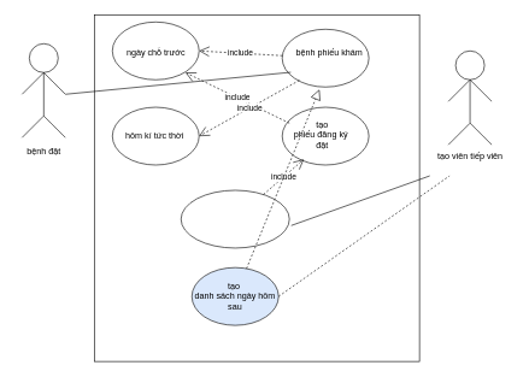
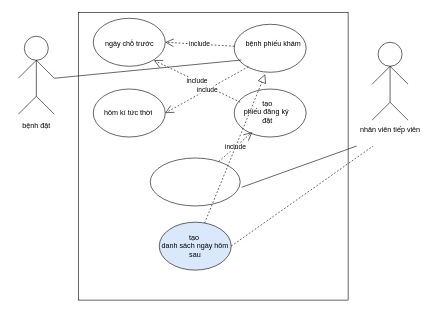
  <mxCell id="0" />
  <mxCell id="1" parent="0" />
  <mxCell id="2" value="" style="rounded=0;whiteSpace=wrap;html=1;" vertex="1" parent="1"><mxGeometry x="130" y="20" width="450" height="480" as="geometry" /></mxCell>
  <mxCell id="3" value="" style="ellipse;whiteSpace=wrap;html=1;" vertex="1" parent="1"><mxGeometry x="250" y="263" width="150" height="80" as="geometry" /></mxCell>
  <mxCell id="4" value="" style="ellipse;whiteSpace=wrap;html=1;" vertex="1" parent="1"><mxGeometry x="390" y="148" width="120" height="80" as="geometry" /></mxCell>
  <mxCell id="5" value="" style="ellipse;whiteSpace=wrap;html=1;" vertex="1" parent="1"><mxGeometry x="390" y="40" width="120" height="80" as="geometry" /></mxCell>
  <mxCell id="6" value="" style="ellipse;whiteSpace=wrap;html=1;" vertex="1" parent="1"><mxGeometry x="155" y="148" width="120" height="80" as="geometry" /></mxCell>
  <mxCell id="7" value="" style="ellipse;whiteSpace=wrap;html=1;" vertex="1" parent="1"><mxGeometry x="155" y="30" width="120" height="80" as="geometry" /></mxCell>
  <mxCell id="8" value="" style="ellipse;whiteSpace=wrap;html=1;aspect=fixed;" vertex="1" parent="1"><mxGeometry x="40" y="60" width="40" height="40" as="geometry" /></mxCell>
  <mxCell id="9" value="" style="endArrow=none;html=1;rounded=0;" edge="1" parent="1"><mxGeometry width="50" height="50" relative="1" as="geometry"><mxPoint x="60" y="160" as="sourcePoint" /><mxPoint x="60" y="100" as="targetPoint" /></mxGeometry></mxCell>
  <mxCell id="10" value="" style="endArrow=none;html=1;rounded=0;" edge="1" parent="1"><mxGeometry width="50" height="50" relative="1" as="geometry"><mxPoint x="30" y="130" as="sourcePoint" /><mxPoint x="60" y="100" as="targetPoint" /></mxGeometry></mxCell>
  <mxCell id="11" value="" style="endArrow=none;html=1;rounded=0;" edge="1" parent="1"><mxGeometry width="50" height="50" relative="1" as="geometry"><mxPoint x="90" y="130" as="sourcePoint" /><mxPoint x="60" y="100" as="targetPoint" /></mxGeometry></mxCell>
  <mxCell id="12" value="" style="endArrow=none;html=1;rounded=0;" edge="1" parent="1"><mxGeometry width="50" height="50" relative="1" as="geometry"><mxPoint x="30" y="190" as="sourcePoint" /><mxPoint x="60" y="160" as="targetPoint" /></mxGeometry></mxCell>
  <mxCell id="13" value="" style="endArrow=none;html=1;rounded=0;" edge="1" parent="1"><mxGeometry width="50" height="50" relative="1" as="geometry"><mxPoint x="90" y="190" as="sourcePoint" /><mxPoint x="60" y="160" as="targetPoint" /></mxGeometry></mxCell>
  <mxCell id="14" value="bệnh đặt&lt;div&gt;&lt;br&gt;&lt;div&gt;&lt;br&gt;&lt;/div&gt;&lt;/div&gt;" style="text;html=1;align=center;verticalAlign=middle;resizable=0;points=[];autosize=1;strokeColor=none;fillColor=none;" vertex="1" parent="1"><mxGeometry x="20" y="193" width="80" height="60" as="geometry" /></mxCell>
  <mxCell id="15" value="" style="ellipse;whiteSpace=wrap;html=1;aspect=fixed;" vertex="1" parent="1"><mxGeometry x="630" y="70" width="40" height="40" as="geometry" /></mxCell>
  <mxCell id="16" value="" style="endArrow=none;html=1;rounded=0;" edge="1" parent="1"><mxGeometry width="50" height="50" relative="1" as="geometry"><mxPoint x="650" y="170" as="sourcePoint" /><mxPoint x="650" y="110" as="targetPoint" /></mxGeometry></mxCell>
  <mxCell id="17" value="" style="endArrow=none;html=1;rounded=0;" edge="1" parent="1"><mxGeometry width="50" height="50" relative="1" as="geometry"><mxPoint x="620" y="140" as="sourcePoint" /><mxPoint x="650" y="110" as="targetPoint" /></mxGeometry></mxCell>
  <mxCell id="18" value="" style="endArrow=none;html=1;rounded=0;" edge="1" parent="1"><mxGeometry width="50" height="50" relative="1" as="geometry"><mxPoint x="680" y="140" as="sourcePoint" /><mxPoint x="650" y="110" as="targetPoint" /></mxGeometry></mxCell>
  <mxCell id="19" value="" style="endArrow=none;html=1;rounded=0;" edge="1" parent="1"><mxGeometry width="50" height="50" relative="1" as="geometry"><mxPoint x="620" y="200" as="sourcePoint" /><mxPoint x="650" y="170" as="targetPoint" /></mxGeometry></mxCell>
  <mxCell id="20" value="" style="endArrow=none;html=1;rounded=0;" edge="1" parent="1"><mxGeometry width="50" height="50" relative="1" as="geometry"><mxPoint x="680" y="200" as="sourcePoint" /><mxPoint x="650" y="170" as="targetPoint" /></mxGeometry></mxCell>
- <mxCell id="21" value="tạo viên tiếp viên&lt;div&gt;&lt;br&gt;&lt;/div&gt;" style="text;html=1;align=center;verticalAlign=middle;resizable=0;points=[];autosize=1;strokeColor=none;fillColor=none;" vertex="1" parent="1"><mxGeometry x="590" y="203" width="120" height="40" as="geometry" /></mxCell>
+ <mxCell id="21" value="nhân viên tiếp viên&lt;div&gt;&lt;br&gt;&lt;/div&gt;" style="text;html=1;align=center;verticalAlign=middle;resizable=0;points=[];autosize=1;strokeColor=none;fillColor=none;" vertex="1" parent="1"><mxGeometry x="590" y="203" width="120" height="40" as="geometry" /></mxCell>
  <mxCell id="22" value="ngày chỗ trước&lt;div&gt;&lt;br&gt;&lt;/div&gt;" style="text;html=1;align=center;verticalAlign=middle;resizable=0;points=[];autosize=1;strokeColor=none;fillColor=none;" vertex="1" parent="1"><mxGeometry x="165" y="60" width="100" height="40" as="geometry" /></mxCell>
  <mxCell id="23" value="hôm kí tức thời&amp;nbsp;" style="text;html=1;align=center;verticalAlign=middle;resizable=0;points=[];autosize=1;strokeColor=none;fillColor=none;" vertex="1" parent="1"><mxGeometry x="160" y="173" width="110" height="30" as="geometry" /></mxCell>
  <mxCell id="24" value="bệnh phiếu khám&lt;div&gt;&lt;br&gt;&lt;/div&gt;" style="text;html=1;align=center;verticalAlign=middle;resizable=0;points=[];autosize=1;strokeColor=none;fillColor=none;" vertex="1" parent="1"><mxGeometry x="400" y="60" width="110" height="40" as="geometry" /></mxCell>
  <mxCell id="25" value="tạo&lt;div&gt;&lt;span style=&quot;background-color: transparent; color: light-dark(rgb(0, 0, 0), rgb(255, 255, 255));&quot;&gt;phiếu đăng ký&amp;nbsp;&lt;/span&gt;&lt;/div&gt;&lt;div&gt;&lt;span style=&quot;background-color: transparent; color: light-dark(rgb(0, 0, 0), rgb(255, 255, 255));&quot;&gt;đặt&lt;/span&gt;&lt;/div&gt;&lt;div&gt;&lt;div&gt;&lt;br&gt;&lt;/div&gt;&lt;/div&gt;" style="text;html=1;align=center;verticalAlign=middle;resizable=0;points=[];autosize=1;strokeColor=none;fillColor=none;" vertex="1" parent="1"><mxGeometry x="395" y="158" width="100" height="70" as="geometry" /></mxCell>
  <mxCell id="26" value="tạo&amp;nbsp;&lt;div&gt;danh sách ngày hôm&lt;div&gt;sau&lt;/div&gt;&lt;/div&gt;" style="ellipse;whiteSpace=wrap;html=1;fillColor=#dae8fc;" vertex="1" parent="1"><mxGeometry x="265" y="370" width="120" height="80" as="geometry" /></mxCell>
  <mxCell id="27" value="include" style="endArrow=open;endSize=12;dashed=1;html=1;rounded=0;exitX=0.083;exitY=0.275;exitDx=0;exitDy=0;exitPerimeter=0;" edge="1" parent="1" source="4" target="22"><mxGeometry x="0.0" width="160" relative="1" as="geometry"><mxPoint x="270" y="79.57" as="sourcePoint" /><mxPoint x="390" y="80" as="targetPoint" /><mxPoint as="offset" /></mxGeometry></mxCell>
  <mxCell id="28" value="" style="endArrow=none;html=1;rounded=0;entryX=0.018;entryY=0.99;entryDx=0;entryDy=0;entryPerimeter=0;" edge="1" parent="1" target="24"><mxGeometry width="50" height="50" relative="1" as="geometry"><mxPoint x="90" y="130" as="sourcePoint" /><mxPoint x="140" y="80" as="targetPoint" /></mxGeometry></mxCell>
  <mxCell id="29" value="include" style="endArrow=open;endSize=12;dashed=1;html=1;rounded=0;entryX=1;entryY=0.5;entryDx=0;entryDy=0;" edge="1" parent="1" source="5" target="7"><mxGeometry width="160" relative="1" as="geometry"><mxPoint x="290" y="70" as="sourcePoint" /><mxPoint x="450" y="70" as="targetPoint" /></mxGeometry></mxCell>
  <mxCell id="30" value="include" style="endArrow=open;endSize=12;dashed=1;html=1;rounded=0;entryX=1;entryY=0.5;entryDx=0;entryDy=0;exitX=0.198;exitY=0.884;exitDx=0;exitDy=0;exitPerimeter=0;" edge="1" parent="1" source="5" target="6"><mxGeometry width="160" relative="1" as="geometry"><mxPoint x="425" y="177" as="sourcePoint" /><mxPoint x="310" y="170" as="targetPoint" /></mxGeometry></mxCell>
  <mxCell id="31" value="include" style="endArrow=open;endSize=12;dashed=1;html=1;rounded=0;" edge="1" parent="1" source="3"><mxGeometry width="160" relative="1" as="geometry"><mxPoint x="270" y="270" as="sourcePoint" /><mxPoint x="420" y="220" as="targetPoint" /></mxGeometry></mxCell>
  <mxCell id="32" value="" style="endArrow=block;dashed=1;endFill=0;endSize=12;html=1;rounded=0;entryX=0.43;entryY=1.041;entryDx=0;entryDy=0;entryPerimeter=0;" edge="1" parent="1" source="26" target="5"><mxGeometry width="160" relative="1" as="geometry"><mxPoint x="270" y="270" as="sourcePoint" /><mxPoint x="430" y="270" as="targetPoint" /></mxGeometry></mxCell>
  <mxCell id="33" value="" style="endArrow=none;html=1;rounded=0;exitX=1.017;exitY=0.61;exitDx=0;exitDy=0;exitPerimeter=0;" edge="1" parent="1" source="3" target="21"><mxGeometry width="50" height="50" relative="1" as="geometry"><mxPoint x="320" y="300" as="sourcePoint" /><mxPoint x="370" y="250" as="targetPoint" /></mxGeometry></mxCell>
  <mxCell id="34" value="" style="endArrow=none;html=1;rounded=0;exitX=1;exitY=0.5;exitDx=0;exitDy=0;dashed=1;" edge="1" parent="1" source="26" target="21"><mxGeometry width="50" height="50" relative="1" as="geometry"><mxPoint x="320" y="300" as="sourcePoint" /><mxPoint x="370" y="250" as="targetPoint" /></mxGeometry></mxCell>
